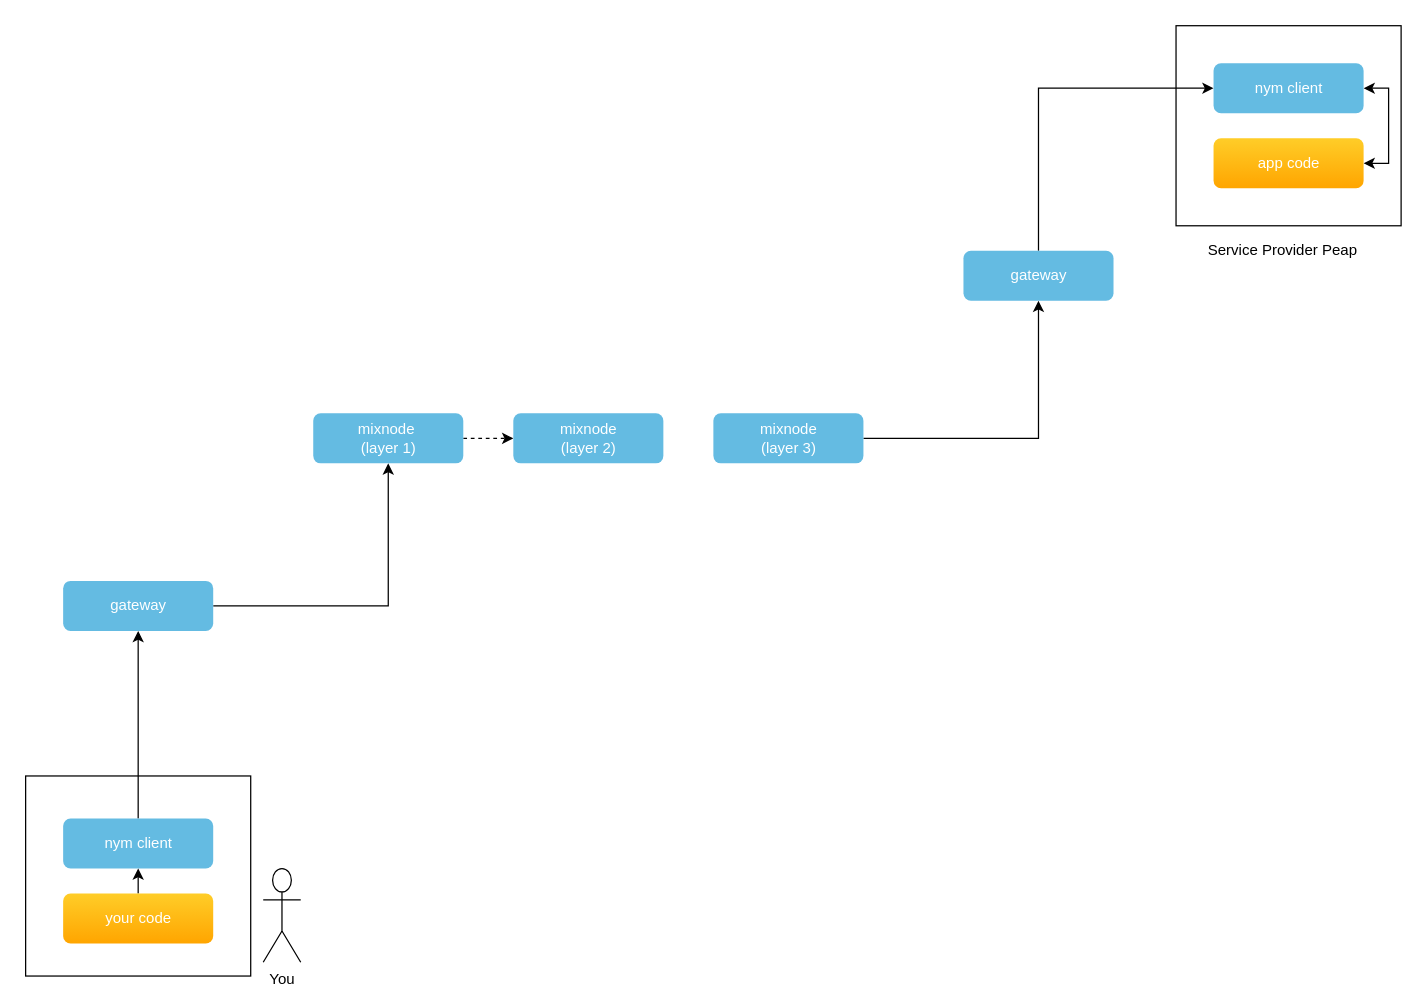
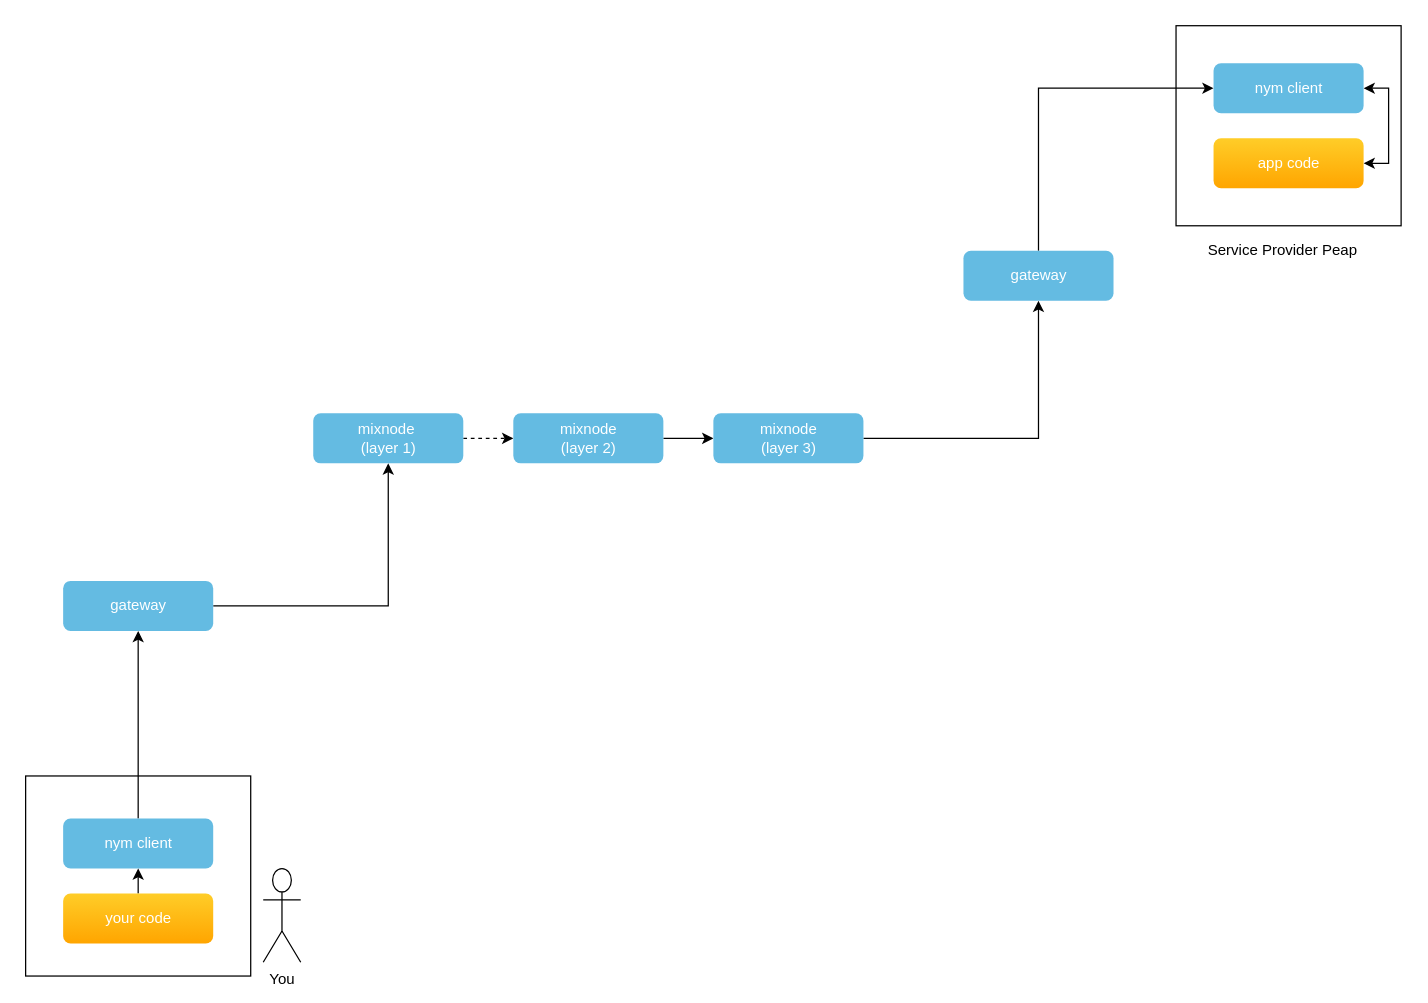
  <mxCell id="0" />
  <mxCell id="1" parent="0" />
  <mxCell id="2" style="edgeStyle=orthogonalEdgeStyle;rounded=0;orthogonalLoop=1;jettySize=auto;html=1;exitX=1;exitY=0.5;exitDx=0;exitDy=0;entryX=0.5;entryY=1;entryDx=0;entryDy=0;" parent="1" source="3" target="9" edge="1"><mxGeometry relative="1" as="geometry" /></mxCell>
  <mxCell id="3" value="gateway" style="rounded=1;fillColor=#64BBE2;strokeColor=none;strokeWidth=3;shadow=0;html=1;fontColor=#FFFFFF;" parent="1" vertex="1"><mxGeometry x="50" y="464" width="120" height="40" as="geometry" /></mxCell>
  <mxCell id="4" style="edgeStyle=orthogonalEdgeStyle;rounded=0;orthogonalLoop=1;jettySize=auto;html=1;exitX=0.5;exitY=0;exitDx=0;exitDy=0;entryX=0.5;entryY=1;entryDx=0;entryDy=0;" parent="1" source="5" target="3" edge="1"><mxGeometry relative="1" as="geometry" /></mxCell>
  <mxCell id="5" value="nym client" style="rounded=1;fillColor=#64BBE2;strokeColor=none;strokeWidth=3;shadow=0;html=1;fontColor=#FFFFFF;" parent="1" vertex="1"><mxGeometry x="50" y="654" width="120" height="40" as="geometry" /></mxCell>
  <mxCell id="6" style="edgeStyle=orthogonalEdgeStyle;rounded=0;orthogonalLoop=1;jettySize=auto;html=1;exitX=0.5;exitY=0;exitDx=0;exitDy=0;entryX=0.5;entryY=1;entryDx=0;entryDy=0;" parent="1" source="7" target="5" edge="1"><mxGeometry relative="1" as="geometry" /></mxCell>
  <mxCell id="7" value="your code" style="rounded=1;fillColor=#ffcd28;strokeColor=none;strokeWidth=3;shadow=0;html=1;gradientColor=#ffa500;fontColor=#FFFFFF;" parent="1" vertex="1"><mxGeometry x="50" y="714" width="120" height="40" as="geometry" /></mxCell>
  <mxCell id="8" style="edgeStyle=orthogonalEdgeStyle;rounded=0;orthogonalLoop=1;jettySize=auto;html=1;exitX=1;exitY=0.5;exitDx=0;exitDy=0;entryX=0;entryY=0.5;entryDx=0;entryDy=0;dashed=1;" parent="1" source="9" target="11" edge="1"><mxGeometry relative="1" as="geometry" /></mxCell>
  <mxCell id="9" value="mixnode&amp;nbsp;&lt;br&gt;(layer 1)" style="rounded=1;fillColor=#64BBE2;strokeColor=none;strokeWidth=3;shadow=0;html=1;fontColor=#FFFFFF;" parent="1" vertex="1"><mxGeometry x="250" y="330" width="120" height="40" as="geometry" /></mxCell>
+ <mxCell id="10" style="edgeStyle=orthogonalEdgeStyle;rounded=0;orthogonalLoop=1;jettySize=auto;html=1;" parent="1" source="11" target="13" edge="1"><mxGeometry relative="1" as="geometry" /></mxCell>
  <mxCell id="11" value="mixnode&lt;br&gt;(layer 2)" style="rounded=1;fillColor=#64BBE2;strokeColor=none;strokeWidth=3;shadow=0;html=1;fontColor=#FFFFFF;" parent="1" vertex="1"><mxGeometry x="410" y="330" width="120" height="40" as="geometry" /></mxCell>
  <mxCell id="12" style="edgeStyle=orthogonalEdgeStyle;rounded=0;orthogonalLoop=1;jettySize=auto;html=1;exitX=1;exitY=0.5;exitDx=0;exitDy=0;entryX=0.5;entryY=1;entryDx=0;entryDy=0;" edge="1" parent="1" source="13" target="15"><mxGeometry relative="1" as="geometry" /></mxCell>
  <mxCell id="13" value="mixnode&lt;br&gt;(layer 3)" style="rounded=1;fillColor=#64BBE2;strokeColor=none;strokeWidth=3;shadow=0;html=1;fontColor=#FFFFFF;" parent="1" vertex="1"><mxGeometry x="570" y="330" width="120" height="40" as="geometry" /></mxCell>
  <mxCell id="14" style="edgeStyle=orthogonalEdgeStyle;rounded=0;orthogonalLoop=1;jettySize=auto;html=1;exitX=0.5;exitY=0;exitDx=0;exitDy=0;entryX=0;entryY=0.5;entryDx=0;entryDy=0;" edge="1" parent="1" source="15" target="17"><mxGeometry relative="1" as="geometry" /></mxCell>
  <mxCell id="15" value="gateway" style="rounded=1;fillColor=#64BBE2;strokeColor=none;strokeWidth=3;shadow=0;html=1;fontColor=#FFFFFF;" vertex="1" parent="1"><mxGeometry x="770" y="200" width="120" height="40" as="geometry" /></mxCell>
  <mxCell id="16" style="edgeStyle=orthogonalEdgeStyle;rounded=0;orthogonalLoop=1;jettySize=auto;html=1;exitX=1;exitY=0.5;exitDx=0;exitDy=0;entryX=1;entryY=0.5;entryDx=0;entryDy=0;startArrow=classic;startFill=1;" edge="1" parent="1" source="17" target="18"><mxGeometry relative="1" as="geometry" /></mxCell>
  <mxCell id="17" value="nym client" style="rounded=1;fillColor=#64BBE2;strokeColor=none;strokeWidth=3;shadow=0;html=1;fontColor=#FFFFFF;" vertex="1" parent="1"><mxGeometry x="970" y="50" width="120" height="40" as="geometry" /></mxCell>
  <mxCell id="18" value="app code" style="rounded=1;fillColor=#ffcd28;strokeColor=none;strokeWidth=3;shadow=0;html=1;gradientColor=#ffa500;fontColor=#FFFFFF;" vertex="1" parent="1"><mxGeometry x="970" y="110" width="120" height="40" as="geometry" /></mxCell>
  <mxCell id="19" value="" style="rounded=0;whiteSpace=wrap;html=1;fillColor=none;" vertex="1" parent="1"><mxGeometry x="940" y="20" width="180" height="160" as="geometry" /></mxCell>
  <mxCell id="20" value="Service Provider Peap" style="text;html=1;align=center;verticalAlign=middle;resizable=0;points=[];autosize=1;strokeColor=none;" vertex="1" parent="1"><mxGeometry x="960" y="190" width="130" height="20" as="geometry" /></mxCell>
  <mxCell id="21" value="" style="rounded=0;whiteSpace=wrap;html=1;fillColor=none;" vertex="1" parent="1"><mxGeometry x="20" y="620" width="180" height="160" as="geometry" /></mxCell>
  <mxCell id="22" value="You" style="shape=umlActor;verticalLabelPosition=bottom;verticalAlign=top;html=1;outlineConnect=0;fillColor=none;" vertex="1" parent="1"><mxGeometry x="210" y="694" width="30" height="75" as="geometry" /></mxCell>
